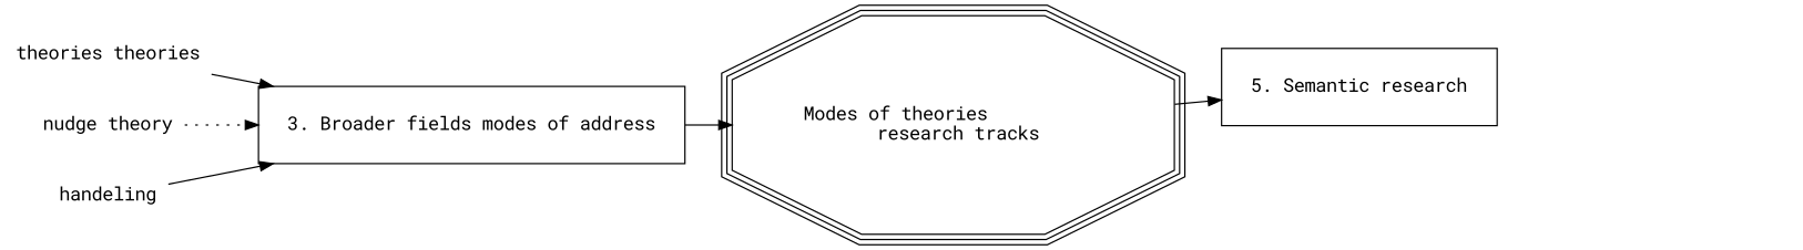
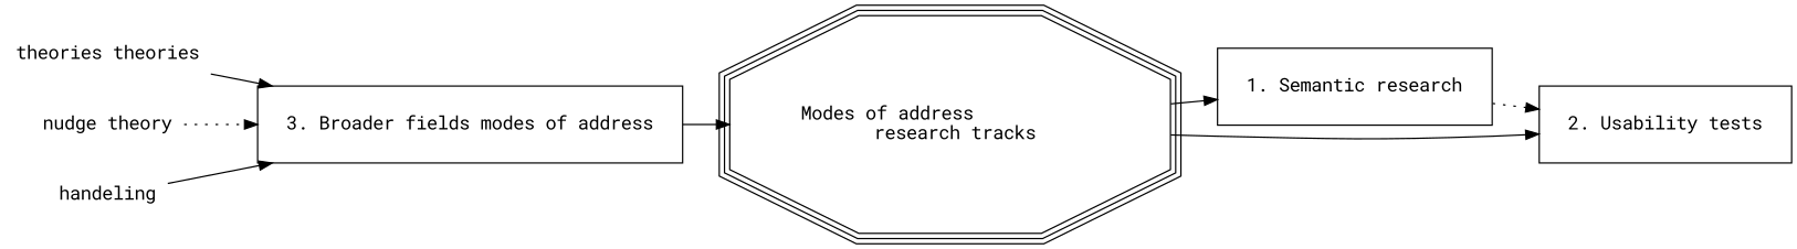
  digraph {
    fontname="Roboto Mono"
    rankdir=LR
    node [fontname="Roboto Mono" shape=box]
    edge [fontname="Roboto Mono"]
-   n1 [label="Modes of theories\l research tracks" margin=0.4 shape=tripleoctagon]
-   n2 [label="5. Semantic research" margin=0.3]
+   n1 [label="Modes of address\l research tracks" margin=0.4 shape=tripleoctagon]
+   n2 [label="1. Semantic research" margin=0.3]
+   n3 [label="2. Usability tests" margin=0.3]
    n4 [label="3. Broader fields modes of address" margin=0.3]
    n5 [label="theories theories" shape=none]
    n6 [label="nudge theory" shape=none]
    n7 [label=handeling shape=none]
    n1 -> n2
+   n1 -> n3
+   n2 -> n3 [style=dotted]
    n4 -> n1
    n5 -> n4
    n6 -> n4 [style=dotted]
    n7 -> n4
  }
